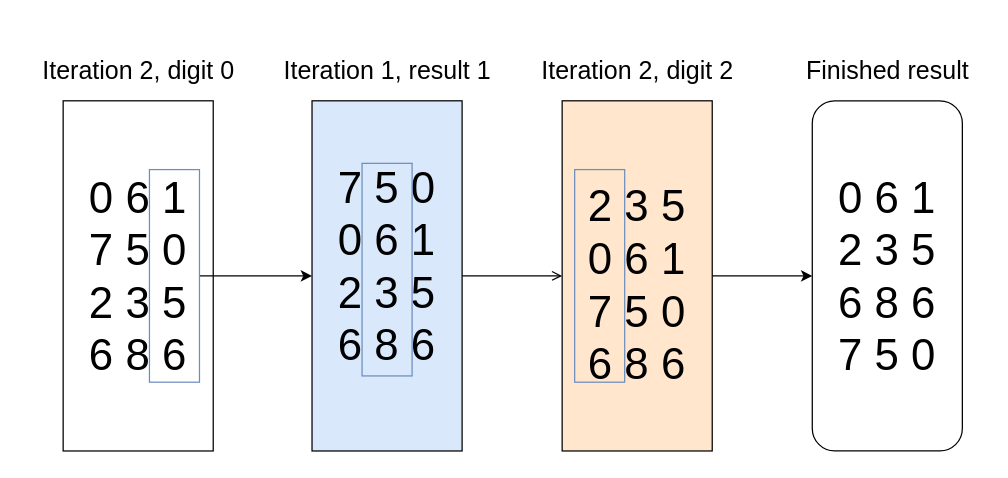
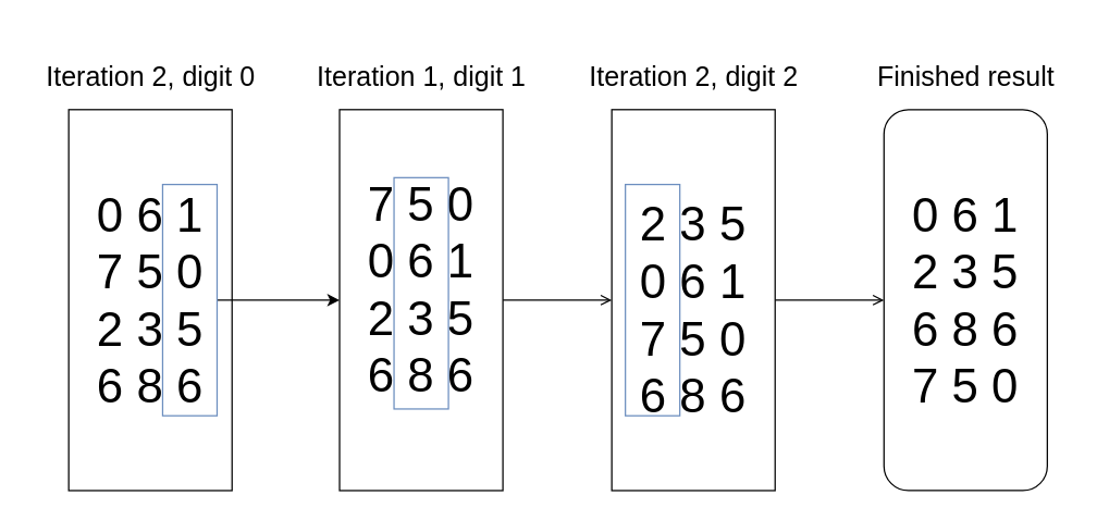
  <mxCell id="0" />
  <mxCell id="1" parent="0" />
  <mxCell id="2" value="&lt;div style=&quot;font-size: 35px;&quot;&gt;&lt;font style=&quot;font-size: 35px;&quot;&gt;0 6 1&lt;/font&gt;&lt;/div&gt;&lt;div style=&quot;font-size: 35px;&quot;&gt;&lt;font style=&quot;font-size: 35px;&quot;&gt;7 5 0&lt;/font&gt;&lt;/div&gt;&lt;div style=&quot;font-size: 35px;&quot;&gt;&lt;font style=&quot;font-size: 35px;&quot;&gt;2 3 5&lt;/font&gt;&lt;/div&gt;&lt;div style=&quot;font-size: 35px;&quot;&gt;&lt;font style=&quot;font-size: 35px;&quot;&gt;6 8 6&lt;br&gt;&lt;/font&gt;&lt;/div&gt;" style="rounded=0;whiteSpace=wrap;html=1;" vertex="1" parent="1"><mxGeometry x="50" y="80" width="120" height="280" as="geometry" /></mxCell>
  <mxCell id="3" style="edgeStyle=orthogonalEdgeStyle;rounded=0;orthogonalLoop=1;jettySize=auto;html=1;exitX=1;exitY=0.5;exitDx=0;exitDy=0;entryX=0;entryY=0.5;entryDx=0;entryDy=0;fontSize=35;endArrow=open;" edge="1" parent="1" source="4" target="6"><mxGeometry relative="1" as="geometry" /></mxCell>
- <mxCell id="4" value="&#10;&lt;div style=&quot;font-size: 35px;&quot;&gt;&lt;font style=&quot;font-size: 35px;&quot;&gt;7 5 0&lt;/font&gt;&lt;/div&gt;&lt;div style=&quot;font-size: 35px;&quot;&gt;&lt;font style=&quot;font-size: 35px;&quot;&gt;0 6 1&lt;/font&gt;&lt;/div&gt;&lt;div style=&quot;font-size: 35px;&quot;&gt;&lt;font style=&quot;font-size: 35px;&quot;&gt;2 3 5&lt;/font&gt;&lt;/div&gt;&lt;div style=&quot;font-size: 35px;&quot;&gt;&lt;font style=&quot;font-size: 35px;&quot;&gt;6 8 6&lt;br&gt;&lt;/font&gt;&lt;/div&gt;&#10;&#10;" style="rounded=0;whiteSpace=wrap;html=1;fillColor=#dae8fc;" vertex="1" parent="1"><mxGeometry x="249" y="80" width="120" height="280" as="geometry" /></mxCell>
- <mxCell id="5" value="" style="edgeStyle=orthogonalEdgeStyle;rounded=0;orthogonalLoop=1;jettySize=auto;html=1;fontSize=35;" edge="1" parent="1" source="6" target="7"><mxGeometry relative="1" as="geometry" /></mxCell>
- <mxCell id="6" value="&lt;br&gt;&lt;div style=&quot;font-size: 35px;&quot;&gt;&lt;font style=&quot;font-size: 35px;&quot;&gt;2 3 5&lt;/font&gt;&lt;/div&gt;&lt;div style=&quot;font-size: 35px;&quot;&gt;&lt;font style=&quot;font-size: 35px;&quot;&gt;0 6 1&lt;/font&gt;&lt;/div&gt;&lt;div style=&quot;font-size: 35px;&quot;&gt;&lt;font style=&quot;font-size: 35px;&quot;&gt;7 5 0&lt;/font&gt;&lt;/div&gt;&lt;div style=&quot;font-size: 35px;&quot;&gt;&lt;font style=&quot;font-size: 35px;&quot;&gt;6 8 6&lt;br&gt;&lt;/font&gt;&lt;/div&gt;" style="rounded=0;whiteSpace=wrap;html=1;fillColor=#ffe6cc;" vertex="1" parent="1"><mxGeometry x="449" y="80" width="120" height="280" as="geometry" /></mxCell>
+ <mxCell id="4" value="&#10;&lt;div style=&quot;font-size: 35px;&quot;&gt;&lt;font style=&quot;font-size: 35px;&quot;&gt;7 5 0&lt;/font&gt;&lt;/div&gt;&lt;div style=&quot;font-size: 35px;&quot;&gt;&lt;font style=&quot;font-size: 35px;&quot;&gt;0 6 1&lt;/font&gt;&lt;/div&gt;&lt;div style=&quot;font-size: 35px;&quot;&gt;&lt;font style=&quot;font-size: 35px;&quot;&gt;2 3 5&lt;/font&gt;&lt;/div&gt;&lt;div style=&quot;font-size: 35px;&quot;&gt;&lt;font style=&quot;font-size: 35px;&quot;&gt;6 8 6&lt;br&gt;&lt;/font&gt;&lt;/div&gt;&#10;&#10;" style="rounded=0;whiteSpace=wrap;html=1;" vertex="1" parent="1"><mxGeometry x="249" y="80" width="120" height="280" as="geometry" /></mxCell>
+ <mxCell id="5" value="" style="edgeStyle=orthogonalEdgeStyle;rounded=0;orthogonalLoop=1;jettySize=auto;html=1;fontSize=35;endArrow=open;" edge="1" parent="1" source="6" target="7"><mxGeometry relative="1" as="geometry" /></mxCell>
+ <mxCell id="6" value="&lt;br&gt;&lt;div style=&quot;font-size: 35px;&quot;&gt;&lt;font style=&quot;font-size: 35px;&quot;&gt;2 3 5&lt;/font&gt;&lt;/div&gt;&lt;div style=&quot;font-size: 35px;&quot;&gt;&lt;font style=&quot;font-size: 35px;&quot;&gt;0 6 1&lt;/font&gt;&lt;/div&gt;&lt;div style=&quot;font-size: 35px;&quot;&gt;&lt;font style=&quot;font-size: 35px;&quot;&gt;7 5 0&lt;/font&gt;&lt;/div&gt;&lt;div style=&quot;font-size: 35px;&quot;&gt;&lt;font style=&quot;font-size: 35px;&quot;&gt;6 8 6&lt;br&gt;&lt;/font&gt;&lt;/div&gt;" style="rounded=0;whiteSpace=wrap;html=1;" vertex="1" parent="1"><mxGeometry x="449" y="80" width="120" height="280" as="geometry" /></mxCell>
  <mxCell id="7" value="&lt;font style=&quot;font-size: 35px;&quot;&gt;0 6 1&lt;/font&gt;&lt;div style=&quot;font-size: 35px;&quot;&gt;&lt;font style=&quot;font-size: 35px;&quot;&gt;2 3 5&lt;/font&gt;&lt;/div&gt;&lt;div style=&quot;font-size: 35px;&quot;&gt;&lt;font style=&quot;font-size: 35px;&quot;&gt;6 8 6&lt;/font&gt;&lt;/div&gt;&lt;div style=&quot;font-size: 35px;&quot;&gt;&lt;font style=&quot;font-size: 35px;&quot;&gt;7 5 0&lt;/font&gt;&lt;/div&gt;" style="whiteSpace=wrap;html=1;rounded=1;" vertex="1" parent="1"><mxGeometry x="649" y="80" width="120" height="280" as="geometry" /></mxCell>
  <mxCell id="8" style="edgeStyle=orthogonalEdgeStyle;rounded=0;orthogonalLoop=1;jettySize=auto;html=1;entryX=0;entryY=0.5;entryDx=0;entryDy=0;fontSize=35;" edge="1" parent="1" source="9" target="4"><mxGeometry relative="1" as="geometry" /></mxCell>
  <mxCell id="9" value="" style="rounded=0;whiteSpace=wrap;html=1;fontSize=35;fillColor=none;strokeColor=#6c8ebf;" vertex="1" parent="1"><mxGeometry x="119" y="135" width="40" height="170" as="geometry" /></mxCell>
  <mxCell id="10" value="" style="rounded=0;whiteSpace=wrap;html=1;fontSize=35;fillColor=none;strokeColor=#6c8ebf;" vertex="1" parent="1"><mxGeometry x="289" y="130" width="40" height="170" as="geometry" /></mxCell>
  <mxCell id="11" value="" style="rounded=0;whiteSpace=wrap;html=1;fontSize=35;fillColor=none;strokeColor=#6c8ebf;" vertex="1" parent="1"><mxGeometry x="459" y="135" width="40" height="170" as="geometry" /></mxCell>
  <mxCell id="12" value="&lt;font style=&quot;font-size: 20px;&quot;&gt;Iteration 2, digit 0&lt;/font&gt;" style="text;html=1;align=center;verticalAlign=middle;resizable=0;points=[];autosize=1;strokeColor=none;fillColor=none;fontSize=35;" vertex="1" parent="1"><mxGeometry x="20" y="20" width="180" height="60" as="geometry" /></mxCell>
- <mxCell id="13" value="&lt;font style=&quot;font-size: 20px;&quot;&gt;Iteration 1, result 1&lt;br&gt;&lt;/font&gt;" style="text;html=1;align=center;verticalAlign=middle;resizable=0;points=[];autosize=1;strokeColor=none;fillColor=none;fontSize=35;" vertex="1" parent="1"><mxGeometry x="219" y="20" width="180" height="60" as="geometry" /></mxCell>
+ <mxCell id="13" value="&lt;font style=&quot;font-size: 20px;&quot;&gt;Iteration 1, digit 1&lt;br&gt;&lt;/font&gt;" style="text;html=1;align=center;verticalAlign=middle;resizable=0;points=[];autosize=1;strokeColor=none;fillColor=none;fontSize=35;" vertex="1" parent="1"><mxGeometry x="219" y="20" width="180" height="60" as="geometry" /></mxCell>
  <mxCell id="14" value="&lt;font style=&quot;font-size: 20px;&quot;&gt;Iteration 2, digit 2&lt;br&gt;&lt;/font&gt;" style="text;html=1;align=center;verticalAlign=middle;resizable=0;points=[];autosize=1;strokeColor=none;fillColor=none;fontSize=35;" vertex="1" parent="1"><mxGeometry x="419" y="20" width="180" height="60" as="geometry" /></mxCell>
  <mxCell id="15" value="&lt;font style=&quot;font-size: 20px;&quot;&gt;Finished result&lt;/font&gt;" style="text;html=1;align=center;verticalAlign=middle;resizable=0;points=[];autosize=1;strokeColor=none;fillColor=none;fontSize=35;" vertex="1" parent="1"><mxGeometry x="634" y="20" width="150" height="60" as="geometry" /></mxCell>
